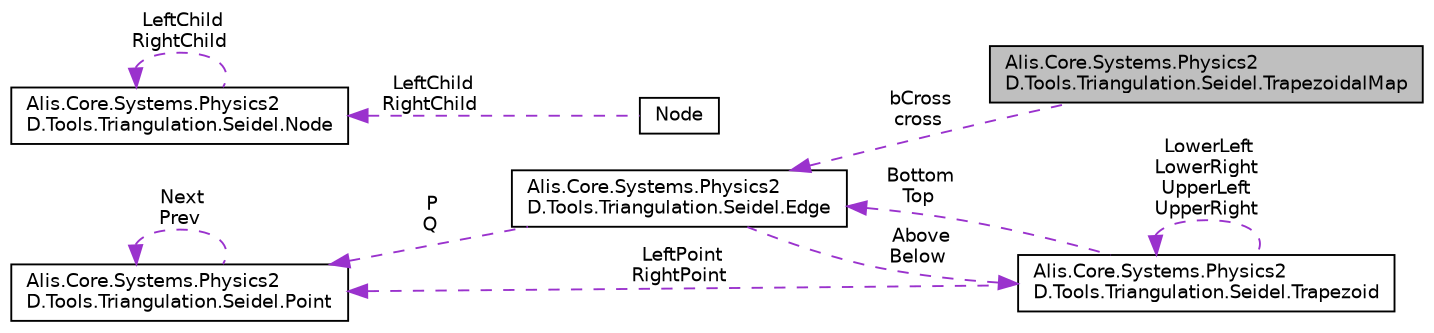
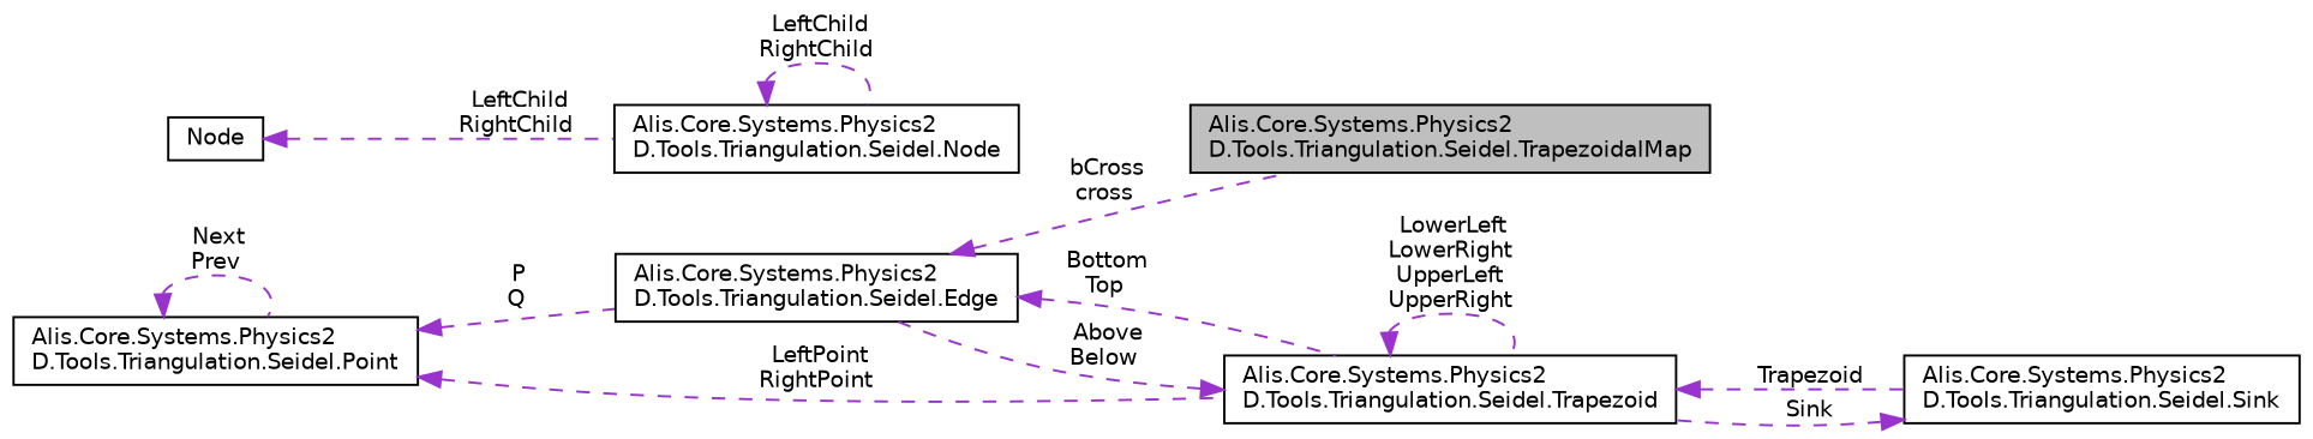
  digraph {
    rankdir=LR
    node [color=black fillcolor=white fontname=Helvetica fontsize=10 shape=record style=filled]
    edge [color=darkorchid3 dir=back fontname=Helvetica fontsize=10 labelfontname=Helvetica labelfontsize=10 style=dashed]
    n1 [fillcolor=grey75 fontcolor=black height=0.2 label="Alis.Core.Systems.Physics2\lD.Tools.Triangulation.Seidel.TrapezoidalMap" width=0.4]
    n2 [height=0.2 label="Alis.Core.Systems.Physics2\lD.Tools.Triangulation.Seidel.Edge" width=0.4]
    n3 [height=0.2 label="Alis.Core.Systems.Physics2\lD.Tools.Triangulation.Seidel.Trapezoid" width=0.4]
+   n4 [height=0.2 label="Alis.Core.Systems.Physics2\lD.Tools.Triangulation.Seidel.Sink" width=0.4]
    n5 [height=0.2 label="Alis.Core.Systems.Physics2\lD.Tools.Triangulation.Seidel.Point" width=0.4]
    n6 [height=0.2 label="Node" width=0.4]
    n7 [height=0.2 label="Alis.Core.Systems.Physics2\lD.Tools.Triangulation.Seidel.Node" width=0.4]
    n2 -> n1 [label=" bCross\ncross"]
    n2 -> n3 [label=" Bottom\nTop"]
    n3 -> n2 [label=" Above\nBelow"]
    n3 -> n3 [label=" LowerLeft\nLowerRight\nUpperLeft\nUpperRight"]
+   n3 -> n4 [label=" Trapezoid"]
+   n4 -> n3 [label=" Sink"]
    n5 -> n2 [label=" P\nQ"]
    n5 -> n3 [label=" LeftPoint\nRightPoint"]
    n5 -> n5 [label=" Next\nPrev"]
-   n7 -> n6 [label=" LeftChild\nRightChild"]
+   n6 -> n7 [label=" LeftChild\nRightChild"]
    n7 -> n7 [label=" LeftChild\nRightChild"]
  }
